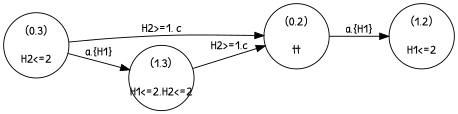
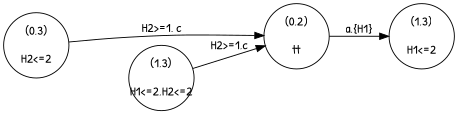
  digraph {
    fontname="Patrick Hand"
    rankdir=LR
    node [color=black fixedsize=true fontname="Patrick Hand" fontsize=14 shape=circle]
    edge [fontname="Patrick Hand"]
    n1 [height=1 label="(0,2)\n\ntt" width=1]
-   n2 [height=1 label="(1,2)\n\nH1<=2" width=1]
+   n2 [height=1 label="(1,3)\n\nH1<=2" width=1]
    n3 [height=1 label="(0,3)\n\nH2<=2" width=1]
    n4 [height=1 label="(1,3)\n\nH1<=2,H2<=2" width=1]
    n1 -> n2 [label="a,{H1}"]
    n3 -> n1 [label="H2>=1, c"]
-   n3 -> n4 [label="a,{H1}"]
    n4 -> n1 [label="H2>=1,c"]
  }
